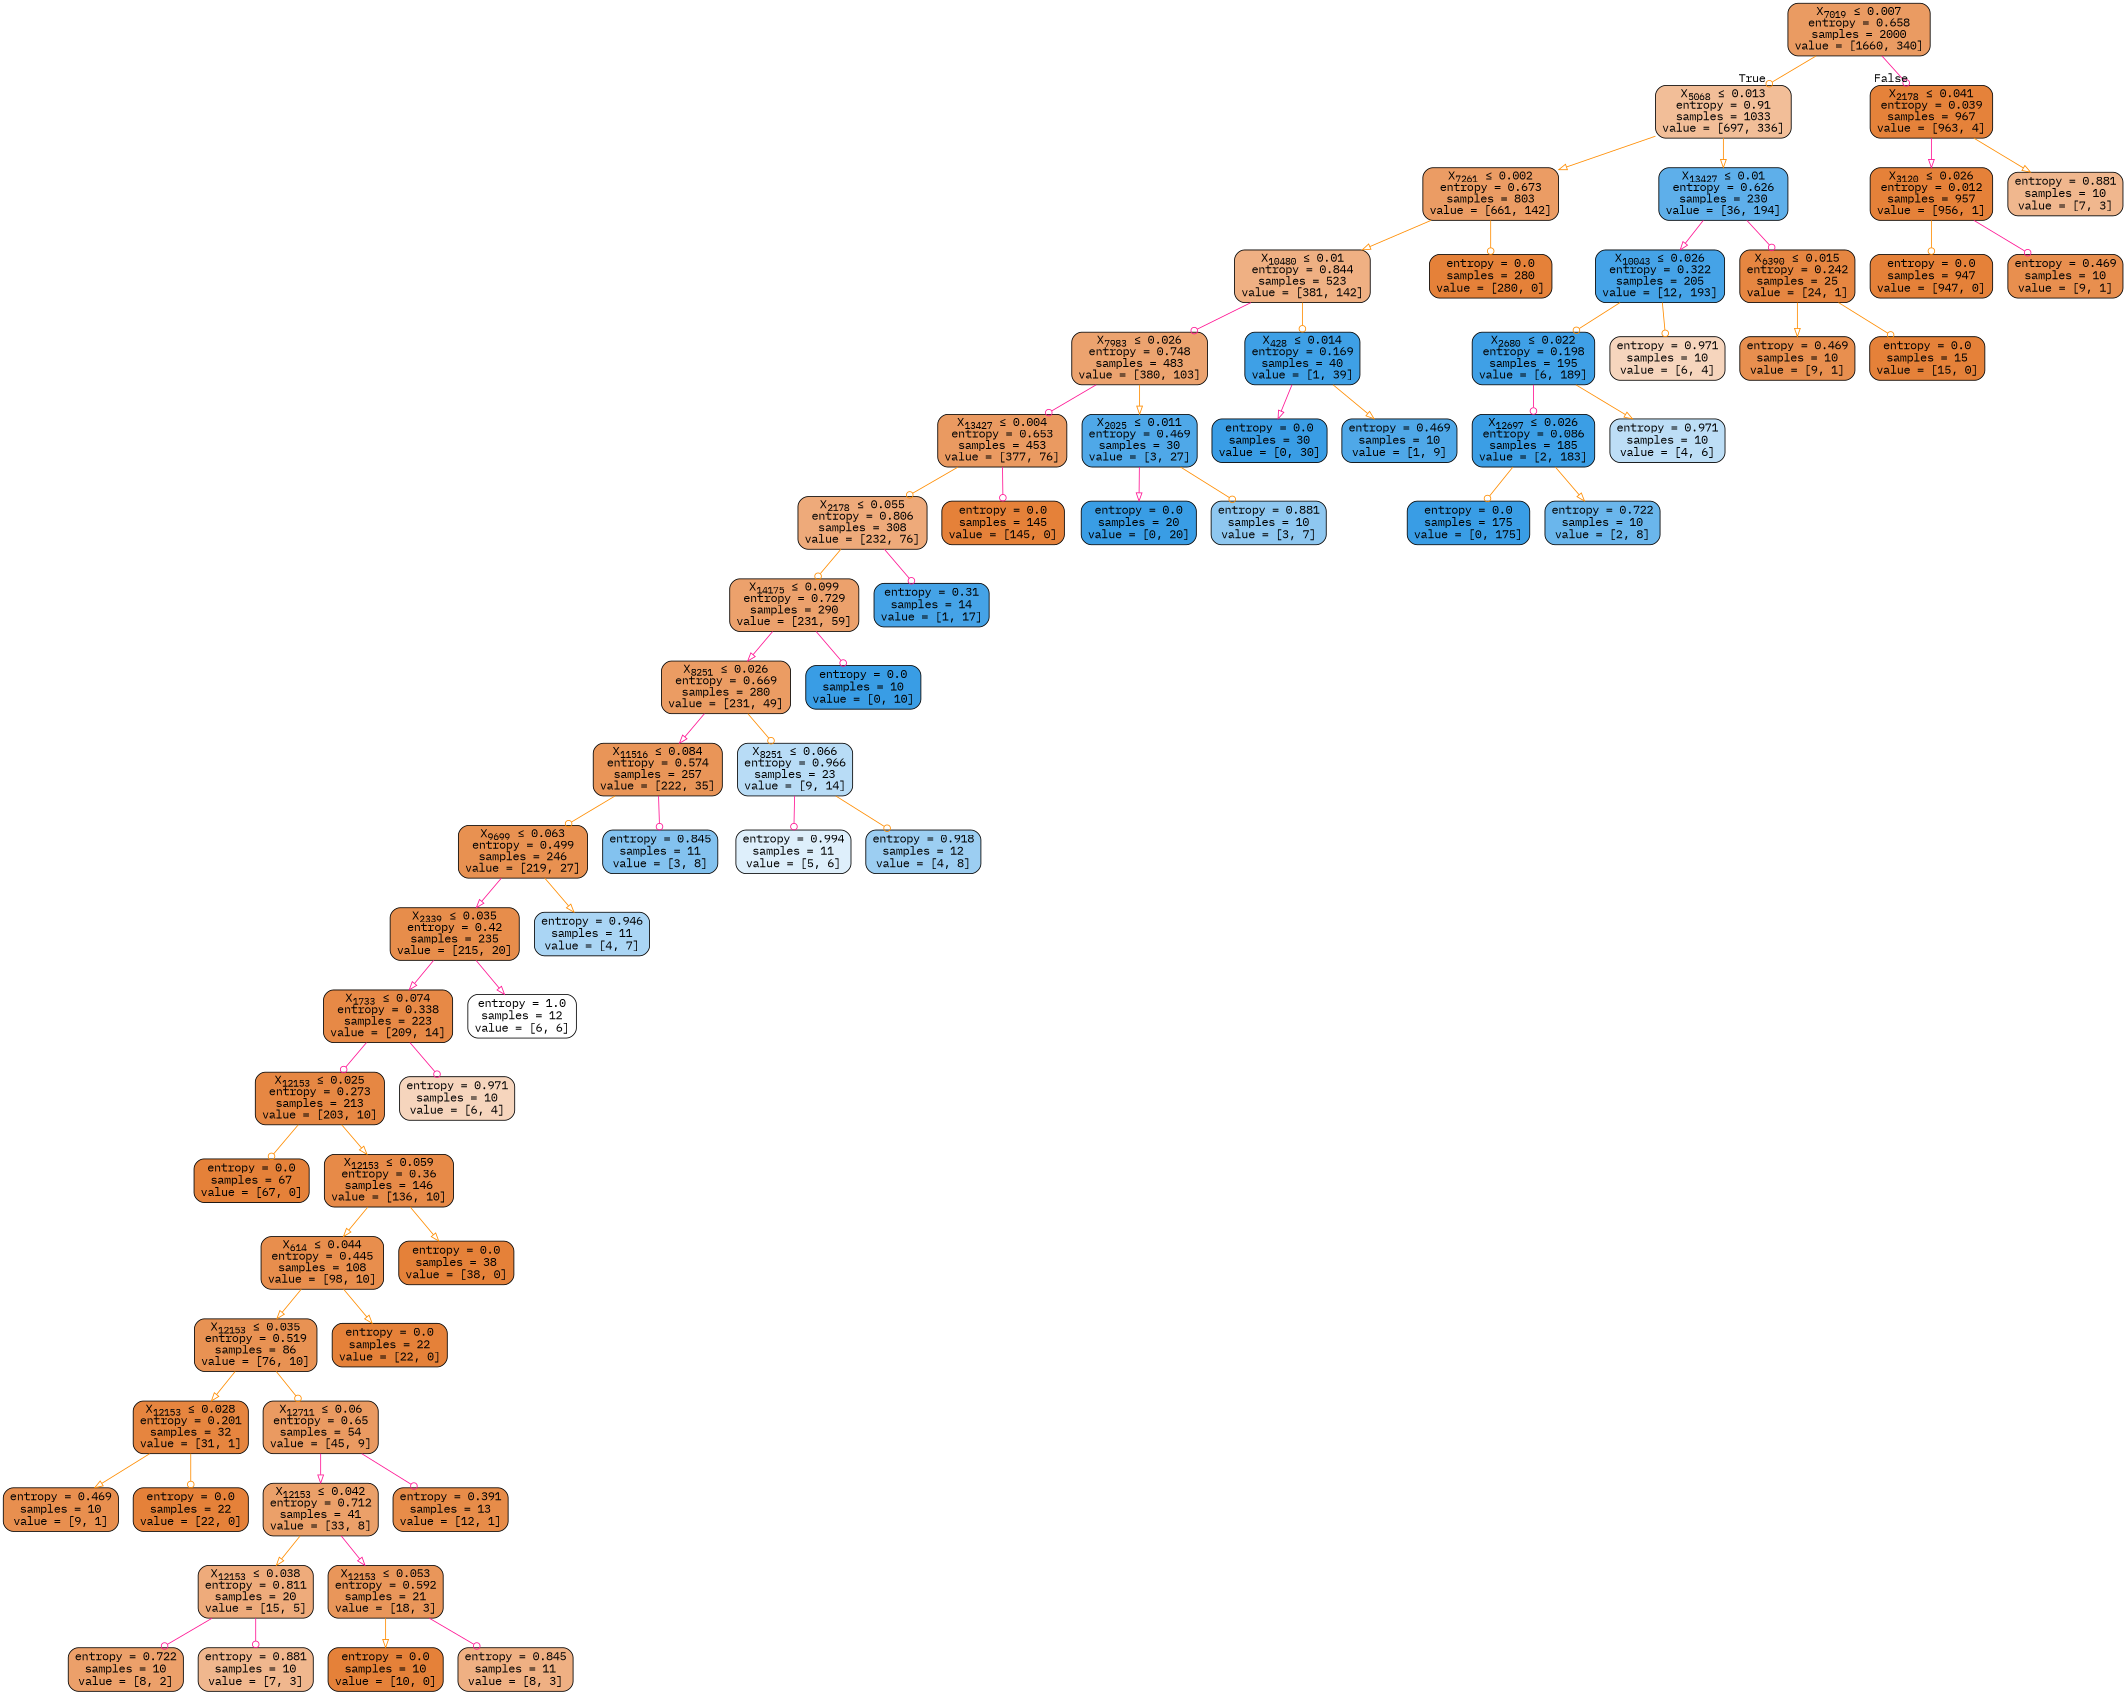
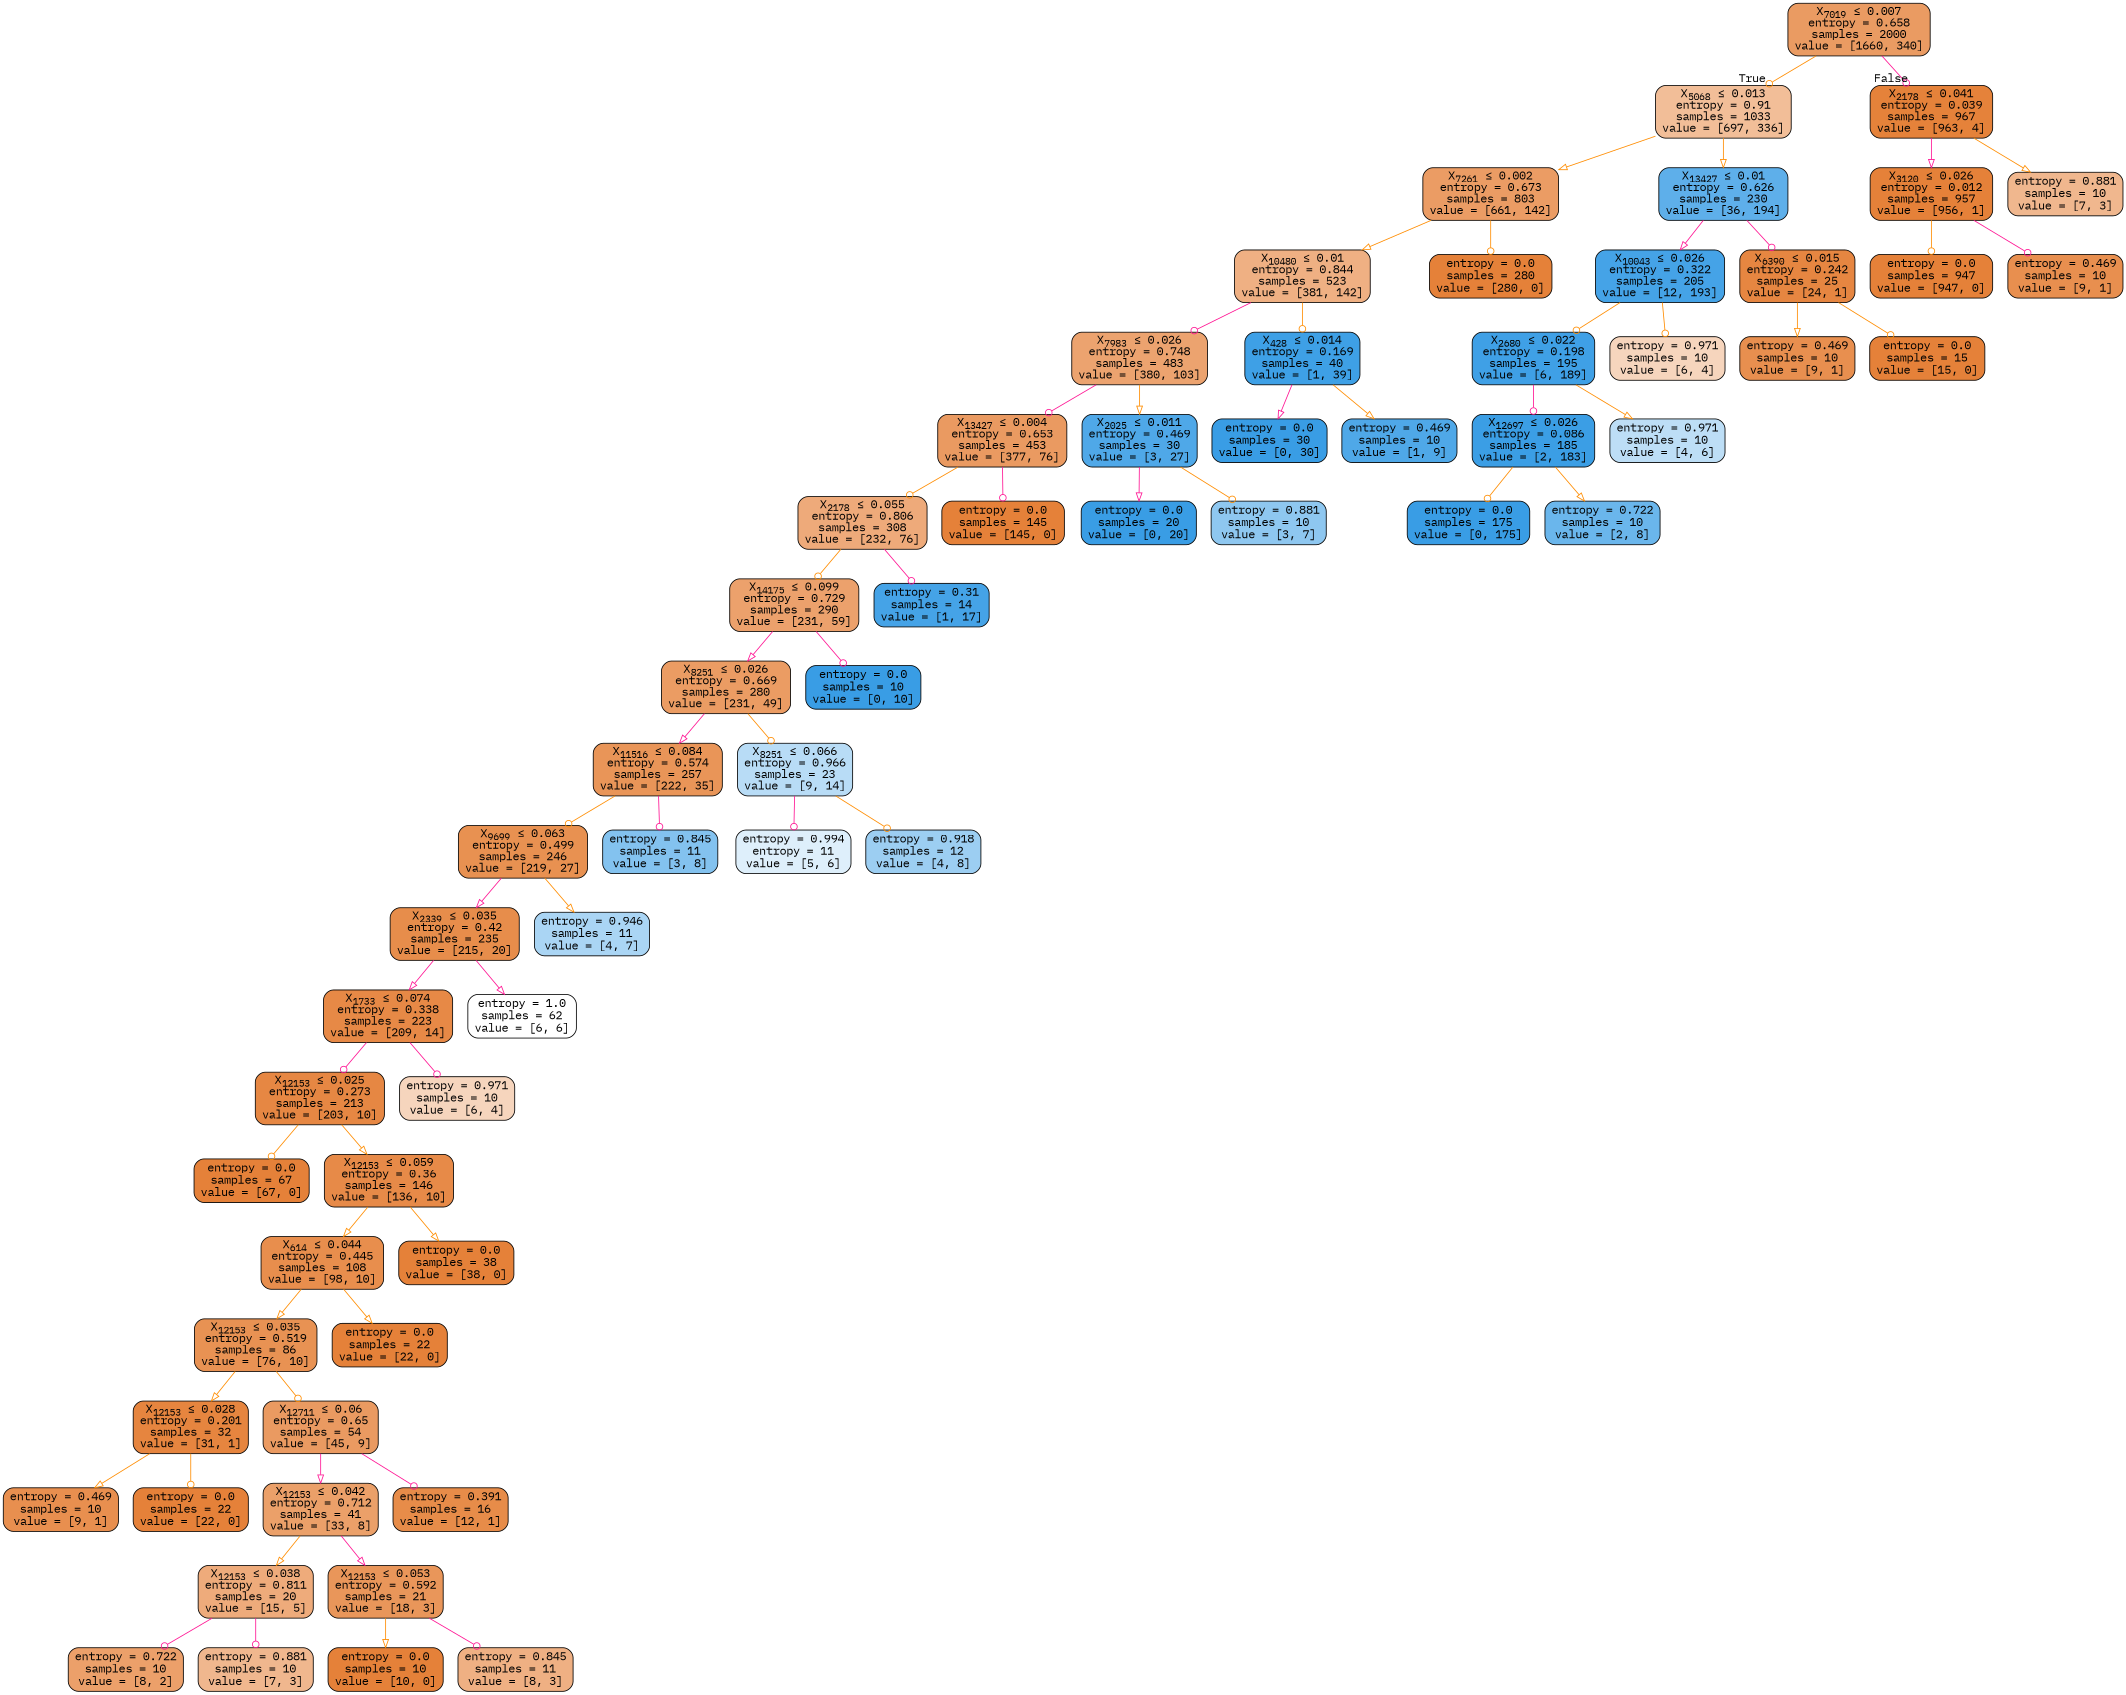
  digraph {
    fontname="IBM Plex Mono"
    node [color=black fillcolor="#e58139" fontname="IBM Plex Mono" shape=box style="filled, rounded"]
    edge [arrowhead=odot color=darkorange fontname="IBM Plex Mono"]
    n1 [fillcolor="#ea9b62" label=<X<SUB>7019</SUB> &le; 0.007<br/>entropy = 0.658<br/>samples = 2000<br/>value = [1660, 340]>]
    n2 [fillcolor="#f2be98" label=<X<SUB>5068</SUB> &le; 0.013<br/>entropy = 0.91<br/>samples = 1033<br/>value = [697, 336]>]
    n3 [fillcolor="#e5823a" label=<X<SUB>2178</SUB> &le; 0.041<br/>entropy = 0.039<br/>samples = 967<br/>value = [963, 4]>]
    n4 [fillcolor="#eb9c64" label=<X<SUB>7261</SUB> &le; 0.002<br/>entropy = 0.673<br/>samples = 803<br/>value = [661, 142]>]
    n5 [fillcolor="#5eafea" label=<X<SUB>13427</SUB> &le; 0.01<br/>entropy = 0.626<br/>samples = 230<br/>value = [36, 194]>]
    n6 [label=<X<SUB>3120</SUB> &le; 0.026<br/>entropy = 0.012<br/>samples = 957<br/>value = [956, 1]>]
    n7 [fillcolor="#f0b78e" label=<entropy = 0.881<br/>samples = 10<br/>value = [7, 3]>]
    n8 [fillcolor="#efb083" label=<X<SUB>10480</SUB> &le; 0.01<br/>entropy = 0.844<br/>samples = 523<br/>value = [381, 142]>]
    n9 [label=<entropy = 0.0<br/>samples = 280<br/>value = [280, 0]>]
    n10 [fillcolor="#45a3e7" label=<X<SUB>10043</SUB> &le; 0.026<br/>entropy = 0.322<br/>samples = 205<br/>value = [12, 193]>]
    n11 [fillcolor="#e68641" label=<X<SUB>6390</SUB> &le; 0.015<br/>entropy = 0.242<br/>samples = 25<br/>value = [24, 1]>]
    n12 [fillcolor="#eca36f" label=<X<SUB>7983</SUB> &le; 0.026<br/>entropy = 0.748<br/>samples = 483<br/>value = [380, 103]>]
    n13 [fillcolor="#3ea0e6" label=<X<SUB>428</SUB> &le; 0.014<br/>entropy = 0.169<br/>samples = 40<br/>value = [1, 39]>]
    n14 [fillcolor="#ea9a61" label=<X<SUB>13427</SUB> &le; 0.004<br/>entropy = 0.653<br/>samples = 453<br/>value = [377, 76]>]
    n15 [fillcolor="#4fa8e8" label=<X<SUB>2025</SUB> &le; 0.011<br/>entropy = 0.469<br/>samples = 30<br/>value = [3, 27]>]
    n16 [fillcolor="#399de5" label=<entropy = 0.0<br/>samples = 30<br/>value = [0, 30]>]
    n17 [fillcolor="#4fa8e8" label=<entropy = 0.469<br/>samples = 10<br/>value = [1, 9]>]
    n18 [fillcolor="#eeaa7a" label=<X<SUB>2178</SUB> &le; 0.055<br/>entropy = 0.806<br/>samples = 308<br/>value = [232, 76]>]
    n19 [label=<entropy = 0.0<br/>samples = 145<br/>value = [145, 0]>]
    n20 [fillcolor="#399de5" label=<entropy = 0.0<br/>samples = 20<br/>value = [0, 20]>]
    n21 [fillcolor="#8ec7f0" label=<entropy = 0.881<br/>samples = 10<br/>value = [3, 7]>]
    n22 [fillcolor="#eca16c" label=<X<SUB>14175</SUB> &le; 0.099<br/>entropy = 0.729<br/>samples = 290<br/>value = [231, 59]>]
    n23 [fillcolor="#45a3e7" label=<entropy = 0.31<br/>samples = 14<br/>value = [1, 17]>]
    n24 [fillcolor="#eb9c63" label=<X<SUB>8251</SUB> &le; 0.026<br/>entropy = 0.669<br/>samples = 280<br/>value = [231, 49]>]
    n25 [fillcolor="#399de5" label=<entropy = 0.0<br/>samples = 10<br/>value = [0, 10]>]
    n26 [fillcolor="#e99558" label=<X<SUB>11516</SUB> &le; 0.084<br/>entropy = 0.574<br/>samples = 257<br/>value = [222, 35]>]
    n27 [fillcolor="#b8dcf6" label=<X<SUB>8251</SUB> &le; 0.066<br/>entropy = 0.966<br/>samples = 23<br/>value = [9, 14]>]
    n28 [fillcolor="#e89151" label=<X<SUB>9699</SUB> &le; 0.063<br/>entropy = 0.499<br/>samples = 246<br/>value = [219, 27]>]
    n29 [fillcolor="#83c2ef" label=<entropy = 0.845<br/>samples = 11<br/>value = [3, 8]>]
-   n30 [fillcolor="#deeffb" label=<entropy = 0.994<br/>samples = 11<br/>value = [5, 6]>]
+   n30 [fillcolor="#deeffb" label=<entropy = 0.994<br/>entropy = 11<br/>value = [5, 6]>]
    n31 [fillcolor="#9ccef2" label=<entropy = 0.918<br/>samples = 12<br/>value = [4, 8]>]
    n32 [fillcolor="#e78d4b" label=<X<SUB>2339</SUB> &le; 0.035<br/>entropy = 0.42<br/>samples = 235<br/>value = [215, 20]>]
    n33 [fillcolor="#aad5f4" label=<entropy = 0.946<br/>samples = 11<br/>value = [4, 7]>]
    n34 [fillcolor="#e78946" label=<X<SUB>1733</SUB> &le; 0.074<br/>entropy = 0.338<br/>samples = 223<br/>value = [209, 14]>]
-   n35 [fillcolor="#ffffff" label=<entropy = 1.0<br/>samples = 12<br/>value = [6, 6]>]
+   n35 [fillcolor="#ffffff" label=<entropy = 1.0<br/>samples = 62<br/>value = [6, 6]>]
    n36 [fillcolor="#e68743" label=<X<SUB>12153</SUB> &le; 0.025<br/>entropy = 0.273<br/>samples = 213<br/>value = [203, 10]>]
    n37 [fillcolor="#f6d5bd" label=<entropy = 0.971<br/>samples = 10<br/>value = [6, 4]>]
    n38 [label=<entropy = 0.0<br/>samples = 67<br/>value = [67, 0]>]
    n39 [fillcolor="#e78a48" label=<X<SUB>12153</SUB> &le; 0.059<br/>entropy = 0.36<br/>samples = 146<br/>value = [136, 10]>]
    n40 [fillcolor="#e88e4d" label=<X<SUB>614</SUB> &le; 0.044<br/>entropy = 0.445<br/>samples = 108<br/>value = [98, 10]>]
    n41 [label=<entropy = 0.0<br/>samples = 38<br/>value = [38, 0]>]
    n42 [fillcolor="#e89253" label=<X<SUB>12153</SUB> &le; 0.035<br/>entropy = 0.519<br/>samples = 86<br/>value = [76, 10]>]
    n43 [label=<entropy = 0.0<br/>samples = 22<br/>value = [22, 0]>]
    n44 [fillcolor="#e6853f" label=<X<SUB>12153</SUB> &le; 0.028<br/>entropy = 0.201<br/>samples = 32<br/>value = [31, 1]>]
    n45 [fillcolor="#ea9a61" label=<X<SUB>12711</SUB> &le; 0.06<br/>entropy = 0.65<br/>samples = 54<br/>value = [45, 9]>]
    n46 [fillcolor="#e88f4f" label=<entropy = 0.469<br/>samples = 10<br/>value = [9, 1]>]
    n47 [label=<entropy = 0.0<br/>samples = 22<br/>value = [22, 0]>]
    n48 [fillcolor="#eba069" label=<X<SUB>12153</SUB> &le; 0.042<br/>entropy = 0.712<br/>samples = 41<br/>value = [33, 8]>]
-   n49 [fillcolor="#e78c49" label=<entropy = 0.391<br/>samples = 13<br/>value = [12, 1]>]
+   n49 [fillcolor="#e78c49" label=<entropy = 0.391<br/>samples = 16<br/>value = [12, 1]>]
    n50 [fillcolor="#eeab7b" label=<X<SUB>12153</SUB> &le; 0.038<br/>entropy = 0.811<br/>samples = 20<br/>value = [15, 5]>]
    n51 [fillcolor="#e9965a" label=<X<SUB>12153</SUB> &le; 0.053<br/>entropy = 0.592<br/>samples = 21<br/>value = [18, 3]>]
    n52 [fillcolor="#eca06a" label=<entropy = 0.722<br/>samples = 10<br/>value = [8, 2]>]
    n53 [fillcolor="#f0b78e" label=<entropy = 0.881<br/>samples = 10<br/>value = [7, 3]>]
    n54 [label=<entropy = 0.0<br/>samples = 10<br/>value = [10, 0]>]
    n55 [fillcolor="#efb083" label=<entropy = 0.845<br/>samples = 11<br/>value = [8, 3]>]
    n56 [fillcolor="#3fa0e6" label=<X<SUB>2680</SUB> &le; 0.022<br/>entropy = 0.198<br/>samples = 195<br/>value = [6, 189]>]
    n57 [fillcolor="#f6d5bd" label=<entropy = 0.971<br/>samples = 10<br/>value = [6, 4]>]
    n58 [fillcolor="#e88f4f" label=<entropy = 0.469<br/>samples = 10<br/>value = [9, 1]>]
    n59 [label=<entropy = 0.0<br/>samples = 15<br/>value = [15, 0]>]
    n60 [fillcolor="#3b9ee5" label=<X<SUB>12697</SUB> &le; 0.026<br/>entropy = 0.086<br/>samples = 185<br/>value = [2, 183]>]
    n61 [fillcolor="#bddef6" label=<entropy = 0.971<br/>samples = 10<br/>value = [4, 6]>]
    n62 [fillcolor="#399de5" label=<entropy = 0.0<br/>samples = 175<br/>value = [0, 175]>]
    n63 [fillcolor="#6ab6ec" label=<entropy = 0.722<br/>samples = 10<br/>value = [2, 8]>]
    n64 [label=<entropy = 0.0<br/>samples = 947<br/>value = [947, 0]>]
    n65 [fillcolor="#e88f4f" label=<entropy = 0.469<br/>samples = 10<br/>value = [9, 1]>]
    n1 -> n2 [headlabel=True labelangle=45 labeldistance=2.5]
    n1 -> n3 [color=deeppink headlabel=False labelangle=-45 labeldistance=2.5]
    n2 -> n4 [arrowhead=onormal]
    n2 -> n5 [arrowhead=onormal]
    n3 -> n6 [arrowhead=onormal color=deeppink]
    n3 -> n7 [arrowhead=onormal]
    n4 -> n8 [arrowhead=onormal]
    n4 -> n9
    n5 -> n10 [arrowhead=onormal color=deeppink]
    n5 -> n11 [color=deeppink]
    n6 -> n64
    n6 -> n65 [color=deeppink]
    n8 -> n12 [color=deeppink]
    n8 -> n13
    n10 -> n56
    n10 -> n57
    n11 -> n58 [arrowhead=onormal]
    n11 -> n59
    n12 -> n14 [color=deeppink]
    n12 -> n15 [arrowhead=onormal]
    n13 -> n16 [arrowhead=onormal color=deeppink]
    n13 -> n17 [arrowhead=onormal]
    n14 -> n18
    n14 -> n19 [color=deeppink]
    n15 -> n20 [arrowhead=onormal color=deeppink]
    n15 -> n21
    n18 -> n22
    n18 -> n23 [color=deeppink]
    n22 -> n24 [arrowhead=onormal color=deeppink]
    n22 -> n25 [color=deeppink]
    n24 -> n26 [arrowhead=onormal color=deeppink]
    n24 -> n27
    n26 -> n28
    n26 -> n29 [color=deeppink]
    n27 -> n30 [color=deeppink]
    n27 -> n31
    n28 -> n32 [arrowhead=onormal color=deeppink]
    n28 -> n33 [arrowhead=onormal]
    n32 -> n34 [arrowhead=onormal color=deeppink]
    n32 -> n35 [arrowhead=onormal color=deeppink]
    n34 -> n36 [color=deeppink]
    n34 -> n37 [color=deeppink]
    n36 -> n38
    n36 -> n39 [arrowhead=onormal]
    n39 -> n40 [arrowhead=onormal]
    n39 -> n41 [arrowhead=onormal]
    n40 -> n42 [arrowhead=onormal]
    n40 -> n43 [arrowhead=onormal]
    n42 -> n44 [arrowhead=onormal]
    n42 -> n45
    n44 -> n46 [arrowhead=onormal]
    n44 -> n47
    n45 -> n48 [arrowhead=onormal color=deeppink]
    n45 -> n49 [color=deeppink]
    n48 -> n50 [arrowhead=onormal]
    n48 -> n51 [arrowhead=onormal color=deeppink]
    n50 -> n52 [color=deeppink]
    n50 -> n53 [color=deeppink]
    n51 -> n54 [arrowhead=onormal]
    n51 -> n55 [color=deeppink]
    n56 -> n60 [color=deeppink]
    n56 -> n61 [arrowhead=onormal]
    n60 -> n62
    n60 -> n63 [arrowhead=onormal]
  }
